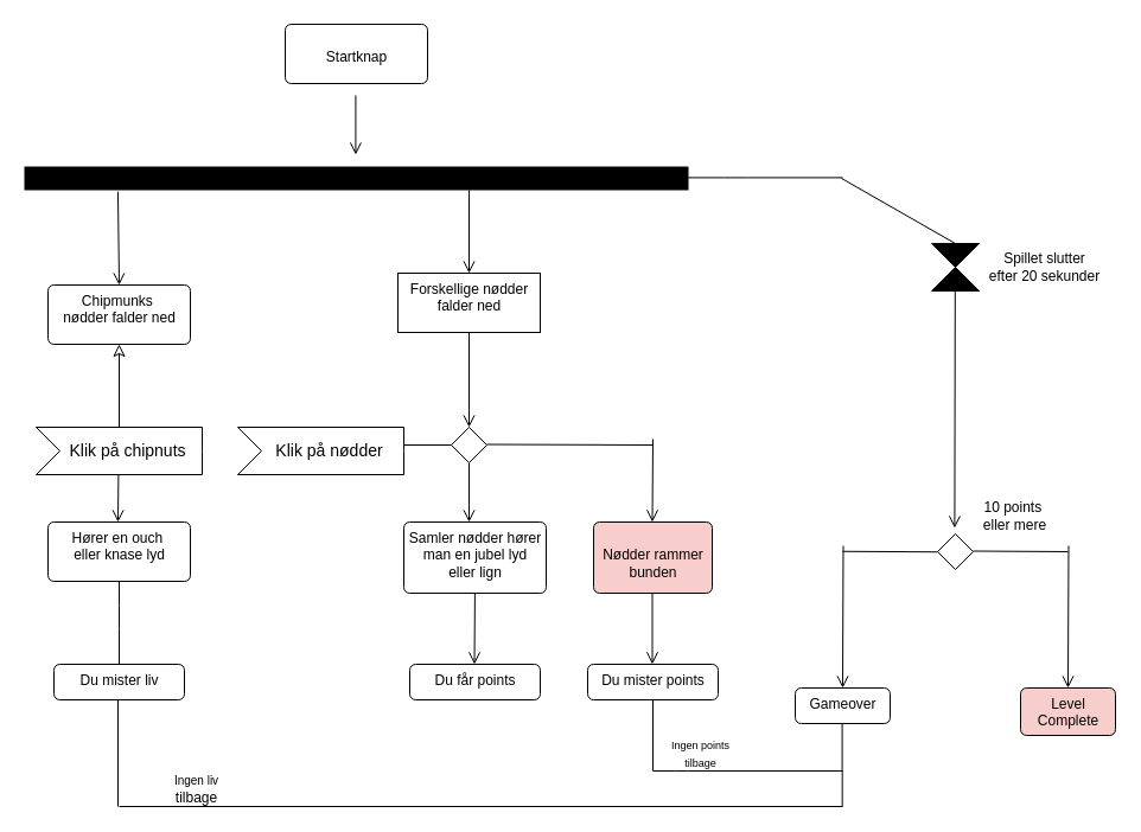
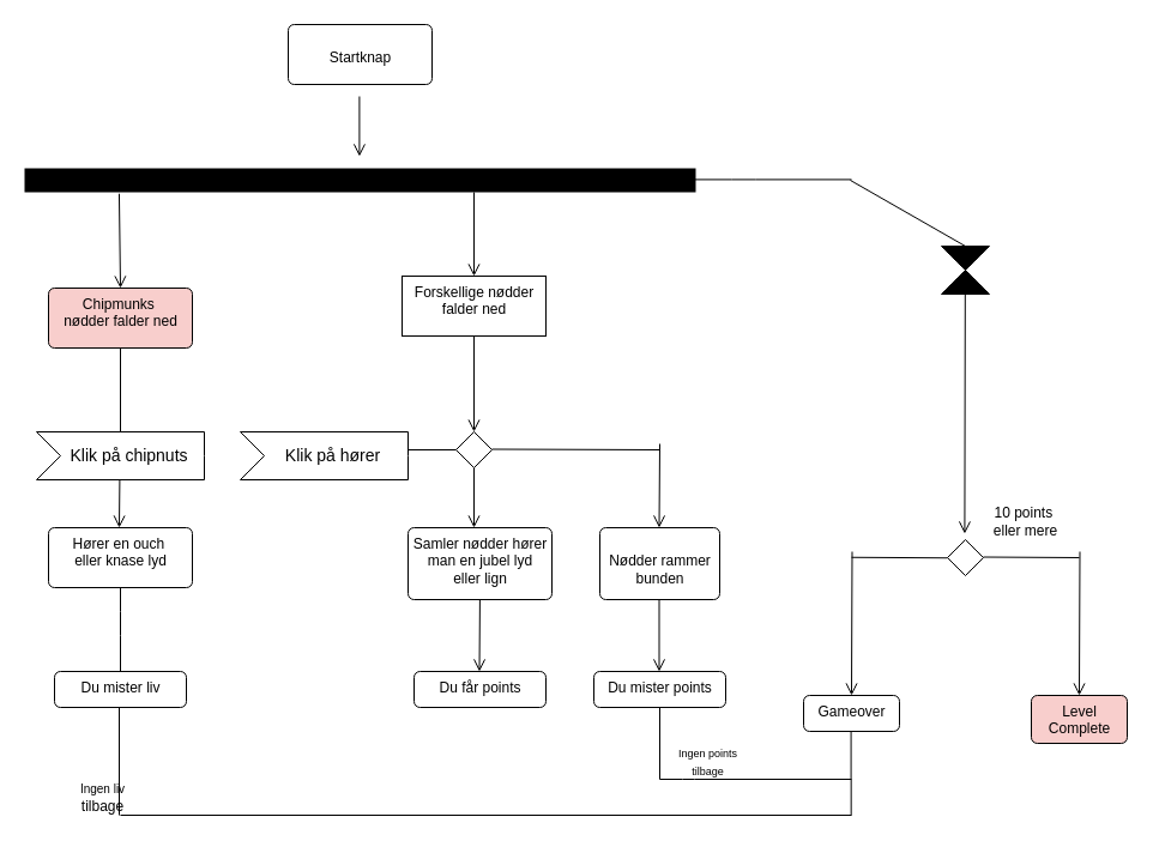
  <mxCell id="0" />
  <mxCell id="1" parent="0" />
  <mxCell id="2" value="&lt;br&gt;&lt;font color=&quot;#000000&quot;&gt;Startknap&lt;/font&gt;" style="html=1;align=center;verticalAlign=top;rounded=1;absoluteArcSize=1;arcSize=10;dashed=0;fillColor=#FFFFFF;strokeColor=#000000;" parent="1" vertex="1"><mxGeometry x="240" y="20" width="120" height="50" as="geometry" /></mxCell>
  <mxCell id="3" value="" style="shape=partialRectangle;html=1;top=1;align=left;dashed=1;gradientColor=#000000;fillColor=#000000;strokeColor=none;" parent="1" vertex="1"><mxGeometry x="20" y="140" width="560" height="20" as="geometry" /></mxCell>
  <mxCell id="4" value="" style="endArrow=open;startArrow=none;endFill=0;startFill=0;endSize=8;html=1;verticalAlign=bottom;labelBackgroundColor=none;strokeWidth=1;strokeColor=#000000;" parent="1" edge="1"><mxGeometry width="160" relative="1" as="geometry"><mxPoint x="299.41" y="80" as="sourcePoint" /><mxPoint x="299.41" y="130" as="targetPoint" /></mxGeometry></mxCell>
  <mxCell id="5" value="" style="endArrow=open;startArrow=none;endFill=0;startFill=0;endSize=8;html=1;verticalAlign=bottom;labelBackgroundColor=none;strokeWidth=1;strokeColor=#000000;exitX=0.141;exitY=1.061;exitDx=0;exitDy=0;exitPerimeter=0;entryX=0.5;entryY=0;entryDx=0;entryDy=0;" parent="1" source="3" target="8" edge="1"><mxGeometry width="160" relative="1" as="geometry"><mxPoint x="170" y="170" as="sourcePoint" /><mxPoint x="170" y="240" as="targetPoint" /></mxGeometry></mxCell>
  <mxCell id="6" value="" style="endArrow=open;startArrow=none;endFill=0;startFill=0;endSize=8;html=1;verticalAlign=bottom;labelBackgroundColor=none;strokeWidth=1;strokeColor=#000000;entryX=0.5;entryY=0;entryDx=0;entryDy=0;" parent="1" target="7" edge="1"><mxGeometry width="160" relative="1" as="geometry"><mxPoint x="395" y="160" as="sourcePoint" /><mxPoint x="349.5" y="240" as="targetPoint" /></mxGeometry></mxCell>
  <mxCell id="7" value="&lt;font color=&quot;#000000&quot;&gt;Forskellige nødder&lt;br&gt;falder ned&lt;/font&gt;" style="html=1;align=center;verticalAlign=top;absoluteArcSize=1;arcSize=10;dashed=0;fillColor=#FFFFFF;strokeColor=#000000;rounded=0;" parent="1" vertex="1"><mxGeometry x="335" y="230" width="120" height="50" as="geometry" /></mxCell>
- <mxCell id="8" value="&lt;font color=&quot;#000000&quot;&gt;Chipmunks&amp;nbsp;&lt;br&gt;nødder falder ned&lt;/font&gt;" style="html=1;align=center;verticalAlign=top;rounded=1;absoluteArcSize=1;arcSize=10;dashed=0;fillColor=#FFFFFF;strokeColor=#000000;" parent="1" vertex="1"><mxGeometry x="40" y="240" width="120" height="50" as="geometry" /></mxCell>
- <mxCell id="9" value="Klik på nødder" style="html=1;shape=mxgraph.infographic.ribbonSimple;notch1=20;notch2=0;align=center;verticalAlign=middle;fontSize=14;fontStyle=0;fillColor=#FFFFFF;flipH=0;spacingRight=0;spacingLeft=14;fontColor=#000000;strokeColor=#000000;" parent="1" vertex="1"><mxGeometry x="200" y="360" width="140" height="40" as="geometry" /></mxCell>
+ <mxCell id="8" value="&lt;font color=&quot;#000000&quot;&gt;Chipmunks&amp;nbsp;&lt;br&gt;nødder falder ned&lt;/font&gt;" style="html=1;align=center;verticalAlign=top;rounded=1;absoluteArcSize=1;arcSize=10;dashed=0;fillColor=#f8cecc;strokeColor=#000000;" parent="1" vertex="1"><mxGeometry x="40" y="240" width="120" height="50" as="geometry" /></mxCell>
+ <mxCell id="9" value="Klik på hører" style="html=1;shape=mxgraph.infographic.ribbonSimple;notch1=20;notch2=0;align=center;verticalAlign=middle;fontSize=14;fontStyle=0;fillColor=#FFFFFF;flipH=0;spacingRight=0;spacingLeft=14;fontColor=#000000;strokeColor=#000000;" parent="1" vertex="1"><mxGeometry x="200" y="360" width="140" height="40" as="geometry" /></mxCell>
  <mxCell id="10" value="Klik på chipnuts" style="html=1;shape=mxgraph.infographic.ribbonSimple;notch1=20;notch2=0;align=center;verticalAlign=middle;fontSize=14;fontStyle=0;fillColor=#FFFFFF;flipH=0;spacingRight=0;spacingLeft=14;fontColor=#000000;strokeColor=#000000;" parent="1" vertex="1"><mxGeometry x="30" y="360" width="140" height="40" as="geometry" /></mxCell>
  <mxCell id="11" value="" style="endArrow=open;startArrow=none;endFill=0;startFill=0;endSize=8;html=1;verticalAlign=bottom;labelBackgroundColor=none;strokeWidth=1;strokeColor=#000000;exitX=0.5;exitY=1;exitDx=0;exitDy=0;entryX=0.5;entryY=0;entryDx=0;entryDy=0;" parent="1" source="7" target="12" edge="1"><mxGeometry width="160" relative="1" as="geometry"><mxPoint x="529.5" y="310" as="sourcePoint" /><mxPoint x="530" y="360" as="targetPoint" /></mxGeometry></mxCell>
  <mxCell id="12" value="" style="rhombus;fontColor=#000000;strokeColor=#000000;fillColor=#FFFFFF;gradientColor=none;" parent="1" vertex="1"><mxGeometry x="380" y="360" width="30" height="30" as="geometry" /></mxCell>
- <mxCell id="13" value="" style="endArrow=classic;startArrow=none;endFill=0;startFill=0;endSize=8;html=1;verticalAlign=bottom;labelBackgroundColor=none;strokeWidth=1;fontColor=#000000;strokeColor=#000000;exitX=0;exitY=0;exitDx=70;exitDy=0;exitPerimeter=0;entryX=0.5;entryY=1;entryDx=0;entryDy=0;" parent="1" source="10" target="8" edge="1"><mxGeometry width="160" relative="1" as="geometry"><mxPoint x="170" y="350" as="sourcePoint" /><mxPoint x="169.5" y="300" as="targetPoint" /><Array as="points" /></mxGeometry></mxCell>
+ <mxCell id="13" value="" style="endArrow=none;startArrow=none;endFill=0;startFill=0;endSize=8;html=1;verticalAlign=bottom;labelBackgroundColor=none;strokeWidth=1;fontColor=#000000;strokeColor=#000000;exitX=0;exitY=0;exitDx=70;exitDy=0;exitPerimeter=0;entryX=0.5;entryY=1;entryDx=0;entryDy=0;" parent="1" source="10" target="8" edge="1"><mxGeometry width="160" relative="1" as="geometry"><mxPoint x="170" y="350" as="sourcePoint" /><mxPoint x="169.5" y="300" as="targetPoint" /><Array as="points" /></mxGeometry></mxCell>
  <mxCell id="14" value="" style="endArrow=none;startArrow=none;endFill=0;startFill=0;endSize=8;html=1;verticalAlign=bottom;labelBackgroundColor=none;strokeWidth=1;fontColor=#000000;strokeColor=#000000;exitX=0;exitY=0.5;exitDx=0;exitDy=0;" parent="1" source="12" edge="1"><mxGeometry width="160" relative="1" as="geometry"><mxPoint x="510" y="385" as="sourcePoint" /><mxPoint x="340" y="375" as="targetPoint" /><Array as="points" /></mxGeometry></mxCell>
  <mxCell id="15" value="" style="endArrow=none;startArrow=none;endFill=0;startFill=0;endSize=8;html=1;verticalAlign=bottom;labelBackgroundColor=none;strokeWidth=1;fontColor=#000000;strokeColor=#000000;" parent="1" edge="1"><mxGeometry width="160" relative="1" as="geometry"><mxPoint x="550" y="375" as="sourcePoint" /><mxPoint x="410" y="374.5" as="targetPoint" /><Array as="points" /></mxGeometry></mxCell>
  <mxCell id="16" value="&lt;font color=&quot;#000000&quot;&gt;Samler nødder hører&lt;br&gt;man en jubel lyd &lt;br&gt;eller lign&lt;/font&gt;" style="html=1;align=center;verticalAlign=top;rounded=1;absoluteArcSize=1;arcSize=10;dashed=0;fillColor=#FFFFFF;strokeColor=#000000;" parent="1" vertex="1"><mxGeometry x="340" y="440" width="120" height="60" as="geometry" /></mxCell>
  <mxCell id="17" value="" style="endArrow=open;startArrow=none;endFill=0;startFill=0;endSize=8;html=1;verticalAlign=bottom;labelBackgroundColor=none;strokeWidth=1;strokeColor=#000000;" parent="1" edge="1"><mxGeometry width="160" relative="1" as="geometry"><mxPoint x="395" y="390" as="sourcePoint" /><mxPoint x="395" y="440" as="targetPoint" /></mxGeometry></mxCell>
  <mxCell id="18" value="" style="endArrow=open;startArrow=none;endFill=0;startFill=0;endSize=8;html=1;verticalAlign=bottom;labelBackgroundColor=none;strokeWidth=1;strokeColor=#000000;entryX=0.5;entryY=0;entryDx=0;entryDy=0;" parent="1" edge="1"><mxGeometry width="160" relative="1" as="geometry"><mxPoint x="399.92" y="500" as="sourcePoint" /><mxPoint x="399.5" y="560" as="targetPoint" /></mxGeometry></mxCell>
  <mxCell id="19" value="&lt;font color=&quot;#000000&quot;&gt;Du får points&lt;/font&gt;" style="html=1;align=center;verticalAlign=top;rounded=1;absoluteArcSize=1;arcSize=10;dashed=0;fillColor=#FFFFFF;strokeColor=#000000;" parent="1" vertex="1"><mxGeometry x="345" y="560" width="110" height="30" as="geometry" /></mxCell>
- <mxCell id="20" value="&lt;font color=&quot;#000000&quot;&gt;&lt;br&gt;Nødder rammer&lt;br&gt;bunden&lt;/font&gt;" style="html=1;align=center;verticalAlign=top;rounded=1;absoluteArcSize=1;arcSize=10;dashed=0;fillColor=#f8cecc;strokeColor=#000000;" parent="1" vertex="1"><mxGeometry x="500" y="440" width="100" height="60" as="geometry" /></mxCell>
+ <mxCell id="20" value="&lt;font color=&quot;#000000&quot;&gt;&lt;br&gt;Nødder rammer&lt;br&gt;bunden&lt;/font&gt;" style="html=1;align=center;verticalAlign=top;rounded=1;absoluteArcSize=1;arcSize=10;dashed=0;fillColor=#FFFFFF;strokeColor=#000000;" parent="1" vertex="1"><mxGeometry x="500" y="440" width="100" height="60" as="geometry" /></mxCell>
  <mxCell id="21" value="&lt;font color=&quot;#000000&quot;&gt;Du mister points&lt;/font&gt;" style="html=1;align=center;verticalAlign=top;rounded=1;absoluteArcSize=1;arcSize=10;dashed=0;fillColor=#FFFFFF;strokeColor=#000000;" parent="1" vertex="1"><mxGeometry x="495" y="560" width="110" height="30" as="geometry" /></mxCell>
  <mxCell id="22" value="" style="endArrow=open;startArrow=none;endFill=0;startFill=0;endSize=8;html=1;verticalAlign=bottom;labelBackgroundColor=none;strokeWidth=1;strokeColor=#000000;" parent="1" edge="1"><mxGeometry width="160" relative="1" as="geometry"><mxPoint x="549.5" y="500" as="sourcePoint" /><mxPoint x="549.5" y="560" as="targetPoint" /></mxGeometry></mxCell>
  <mxCell id="23" value="" style="endArrow=open;startArrow=none;endFill=0;startFill=0;endSize=8;html=1;verticalAlign=bottom;labelBackgroundColor=none;strokeWidth=1;strokeColor=#000000;" parent="1" edge="1"><mxGeometry width="160" relative="1" as="geometry"><mxPoint x="550" y="370" as="sourcePoint" /><mxPoint x="549.5" y="440" as="targetPoint" /></mxGeometry></mxCell>
  <mxCell id="24" value="" style="endArrow=open;startArrow=none;endFill=0;startFill=0;endSize=8;html=1;verticalAlign=bottom;labelBackgroundColor=none;strokeWidth=1;strokeColor=#000000;" parent="1" edge="1"><mxGeometry width="160" relative="1" as="geometry"><mxPoint x="99.41" y="400" as="sourcePoint" /><mxPoint x="99" y="440" as="targetPoint" /></mxGeometry></mxCell>
  <mxCell id="25" value="&lt;font color=&quot;#000000&quot;&gt;Du mister liv&lt;/font&gt;" style="html=1;align=center;verticalAlign=top;rounded=1;absoluteArcSize=1;arcSize=10;dashed=0;fillColor=#FFFFFF;strokeColor=#000000;" parent="1" vertex="1"><mxGeometry x="45" y="560" width="110" height="30" as="geometry" /></mxCell>
  <mxCell id="26" value="" style="shape=collate;whiteSpace=wrap;html=1;fontColor=#000000;strokeColor=#000000;fillColor=#000000;gradientColor=none;" parent="1" vertex="1"><mxGeometry x="785" y="205" width="40" height="40" as="geometry" /></mxCell>
  <mxCell id="27" value="" style="endArrow=none;startArrow=none;endFill=0;startFill=0;endSize=8;html=1;verticalAlign=bottom;labelBackgroundColor=none;strokeWidth=1;fontColor=#000000;strokeColor=#000000;" parent="1" edge="1"><mxGeometry width="160" relative="1" as="geometry"><mxPoint x="570" y="149.41" as="sourcePoint" /><mxPoint x="710" y="149.41" as="targetPoint" /><Array as="points"><mxPoint x="620" y="149.41" /></Array></mxGeometry></mxCell>
  <mxCell id="28" value="" style="endArrow=none;startArrow=none;endFill=0;startFill=0;endSize=8;html=1;verticalAlign=bottom;labelBackgroundColor=none;strokeWidth=1;fontColor=#000000;strokeColor=#000000;entryX=0.5;entryY=0;entryDx=0;entryDy=0;" parent="1" target="26" edge="1"><mxGeometry width="160" relative="1" as="geometry"><mxPoint x="709" y="150" as="sourcePoint" /><mxPoint x="709.41" y="190.29" as="targetPoint" /><Array as="points" /></mxGeometry></mxCell>
- <mxCell id="29" value="Spillet slutter&lt;br&gt;efter 20 sekunder" style="text;html=1;resizable=0;autosize=1;align=center;verticalAlign=middle;points=[];fillColor=none;strokeColor=none;rounded=0;fontColor=#000000;" parent="1" vertex="1"><mxGeometry x="825" y="210" width="110" height="30" as="geometry" /></mxCell>
  <mxCell id="30" value="" style="endArrow=open;startArrow=none;endFill=0;startFill=0;endSize=8;html=1;verticalAlign=bottom;labelBackgroundColor=none;strokeWidth=1;strokeColor=#000000;exitX=0.5;exitY=1;exitDx=0;exitDy=0;" parent="1" edge="1"><mxGeometry width="160" relative="1" as="geometry"><mxPoint x="804.82" y="245" as="sourcePoint" /><mxPoint x="804.41" y="445" as="targetPoint" /></mxGeometry></mxCell>
  <mxCell id="31" value="" style="rhombus;fontColor=#000000;strokeColor=#000000;fillColor=#FFFFFF;gradientColor=none;" parent="1" vertex="1"><mxGeometry x="790" y="450" width="30" height="30" as="geometry" /></mxCell>
  <mxCell id="32" value="10 points&amp;nbsp;&lt;br&gt;eller mere" style="text;html=1;resizable=0;autosize=1;align=center;verticalAlign=middle;points=[];fillColor=none;strokeColor=none;rounded=0;fontColor=#000000;" parent="1" vertex="1"><mxGeometry x="820" y="420" width="70" height="30" as="geometry" /></mxCell>
  <mxCell id="33" value="" style="endArrow=none;startArrow=none;endFill=0;startFill=0;endSize=8;html=1;verticalAlign=bottom;labelBackgroundColor=none;strokeWidth=1;fontColor=#000000;strokeColor=#000000;" parent="1" edge="1"><mxGeometry width="160" relative="1" as="geometry"><mxPoint x="900" y="465" as="sourcePoint" /><mxPoint x="820" y="464.5" as="targetPoint" /><Array as="points" /></mxGeometry></mxCell>
  <mxCell id="34" value="" style="endArrow=none;startArrow=none;endFill=0;startFill=0;endSize=8;html=1;verticalAlign=bottom;labelBackgroundColor=none;strokeWidth=1;fontColor=#000000;strokeColor=#000000;" parent="1" edge="1"><mxGeometry width="160" relative="1" as="geometry"><mxPoint x="790" y="465.25" as="sourcePoint" /><mxPoint x="710" y="464.75" as="targetPoint" /><Array as="points" /></mxGeometry></mxCell>
  <mxCell id="35" value="" style="endArrow=open;startArrow=none;endFill=0;startFill=0;endSize=8;html=1;verticalAlign=bottom;labelBackgroundColor=none;strokeWidth=1;strokeColor=#000000;" parent="1" edge="1"><mxGeometry width="160" relative="1" as="geometry"><mxPoint x="710.5" y="460" as="sourcePoint" /><mxPoint x="710" y="580" as="targetPoint" /></mxGeometry></mxCell>
  <mxCell id="36" value="" style="endArrow=open;startArrow=none;endFill=0;startFill=0;endSize=8;html=1;verticalAlign=bottom;labelBackgroundColor=none;strokeWidth=1;strokeColor=#000000;" parent="1" edge="1"><mxGeometry width="160" relative="1" as="geometry"><mxPoint x="900.5" y="460" as="sourcePoint" /><mxPoint x="900" y="580" as="targetPoint" /></mxGeometry></mxCell>
  <mxCell id="37" value="&lt;font color=&quot;#000000&quot;&gt;Gameover&lt;/font&gt;" style="html=1;align=center;verticalAlign=top;rounded=1;absoluteArcSize=1;arcSize=10;dashed=0;fillColor=#FFFFFF;strokeColor=#000000;" parent="1" vertex="1"><mxGeometry x="670" y="580" width="80" height="30" as="geometry" /></mxCell>
  <mxCell id="38" value="&lt;font color=&quot;#000000&quot;&gt;Level&lt;br&gt;Complete&lt;br&gt;&lt;/font&gt;" style="html=1;align=center;verticalAlign=top;rounded=1;absoluteArcSize=1;arcSize=10;dashed=0;fillColor=#f8cecc;strokeColor=#000000;" parent="1" vertex="1"><mxGeometry x="860" y="580" width="80" height="40" as="geometry" /></mxCell>
  <mxCell id="39" value="" style="endArrow=none;startArrow=none;endFill=0;startFill=0;endSize=8;html=1;verticalAlign=bottom;labelBackgroundColor=none;strokeWidth=1;fontColor=#000000;strokeColor=#000000;entryX=0.5;entryY=1;entryDx=0;entryDy=0;" parent="1" target="21" edge="1"><mxGeometry width="160" relative="1" as="geometry"><mxPoint x="550" y="650" as="sourcePoint" /><mxPoint x="549.41" y="590" as="targetPoint" /><Array as="points" /></mxGeometry></mxCell>
  <mxCell id="40" value="" style="endArrow=none;startArrow=none;endFill=0;startFill=0;endSize=8;html=1;verticalAlign=bottom;labelBackgroundColor=none;strokeWidth=1;fontColor=#000000;strokeColor=#000000;" parent="1" edge="1"><mxGeometry width="160" relative="1" as="geometry"><mxPoint x="550" y="650" as="sourcePoint" /><mxPoint x="710" y="650" as="targetPoint" /><Array as="points"><mxPoint x="569" y="650" /></Array></mxGeometry></mxCell>
  <mxCell id="41" value="&lt;font style=&quot;font-size: 9px&quot;&gt;Ingen points&lt;br&gt;tilbage&lt;/font&gt;" style="text;html=1;resizable=0;autosize=1;align=center;verticalAlign=middle;points=[];fillColor=none;strokeColor=none;rounded=0;fontColor=#000000;" parent="1" vertex="1"><mxGeometry x="560" y="620" width="60" height="30" as="geometry" /></mxCell>
  <mxCell id="42" value="" style="endArrow=none;startArrow=none;endFill=0;startFill=0;endSize=8;html=1;verticalAlign=bottom;labelBackgroundColor=none;strokeWidth=1;fontColor=#000000;strokeColor=#000000;" parent="1" edge="1"><mxGeometry width="160" relative="1" as="geometry"><mxPoint x="709.58" y="650" as="sourcePoint" /><mxPoint x="709.58" y="610" as="targetPoint" /><Array as="points" /></mxGeometry></mxCell>
  <mxCell id="43" value="" style="endArrow=none;startArrow=none;endFill=0;startFill=0;endSize=8;html=1;verticalAlign=bottom;labelBackgroundColor=none;strokeWidth=1;fontColor=#000000;strokeColor=#000000;" parent="1" edge="1"><mxGeometry width="160" relative="1" as="geometry"><mxPoint x="99" y="590" as="sourcePoint" /><mxPoint x="99" y="680" as="targetPoint" /><Array as="points" /></mxGeometry></mxCell>
  <mxCell id="44" value="" style="endArrow=none;startArrow=none;endFill=0;startFill=0;endSize=8;html=1;verticalAlign=bottom;labelBackgroundColor=none;strokeWidth=1;fontColor=#000000;strokeColor=#000000;" parent="1" edge="1"><mxGeometry width="160" relative="1" as="geometry"><mxPoint x="100" y="680" as="sourcePoint" /><mxPoint x="710" y="680" as="targetPoint" /><Array as="points" /></mxGeometry></mxCell>
  <mxCell id="45" value="" style="endArrow=none;startArrow=none;endFill=0;startFill=0;endSize=8;html=1;verticalAlign=bottom;labelBackgroundColor=none;strokeWidth=1;fontColor=#000000;strokeColor=#000000;" parent="1" edge="1"><mxGeometry width="160" relative="1" as="geometry"><mxPoint x="709.66" y="680" as="sourcePoint" /><mxPoint x="709.66" y="650" as="targetPoint" /><Array as="points" /></mxGeometry></mxCell>
- <mxCell id="46" value="&lt;font size=&quot;1&quot;&gt;Ingen liv&lt;br&gt;&lt;/font&gt;tilbage" style="text;html=1;resizable=0;autosize=1;align=center;verticalAlign=middle;points=[];fillColor=none;strokeColor=none;rounded=0;fontColor=#000000;" parent="1" vertex="1"><mxGeometry x="140" y="650" width="50" height="30" as="geometry" /></mxCell>
+ <mxCell id="46" value="&lt;font size=&quot;1&quot;&gt;Ingen liv&lt;br&gt;&lt;/font&gt;tilbage" style="text;html=1;resizable=0;autosize=1;align=center;verticalAlign=middle;points=[];fillColor=none;strokeColor=none;rounded=0;fontColor=#000000;" parent="1" vertex="1"><mxGeometry x="60" y="650" width="50" height="30" as="geometry" /></mxCell>
  <mxCell id="47" value="&lt;font color=&quot;#000000&quot;&gt;Hører en ouch&amp;nbsp;&lt;br&gt;eller knase lyd&lt;/font&gt;" style="html=1;align=center;verticalAlign=top;rounded=1;absoluteArcSize=1;arcSize=10;dashed=0;fillColor=#FFFFFF;strokeColor=#000000;" vertex="1" parent="1"><mxGeometry x="40" y="440" width="120" height="50" as="geometry" /></mxCell>
  <mxCell id="48" value="" style="endArrow=none;startArrow=none;endFill=0;startFill=0;endSize=8;html=1;verticalAlign=bottom;labelBackgroundColor=none;strokeWidth=1;fontColor=#000000;strokeColor=#000000;exitX=0.5;exitY=1;exitDx=0;exitDy=0;" edge="1" parent="1" source="47"><mxGeometry width="160" relative="1" as="geometry"><mxPoint x="100" y="500" as="sourcePoint" /><mxPoint x="100" y="560" as="targetPoint" /><Array as="points"><mxPoint x="100" y="520" /></Array></mxGeometry></mxCell>
